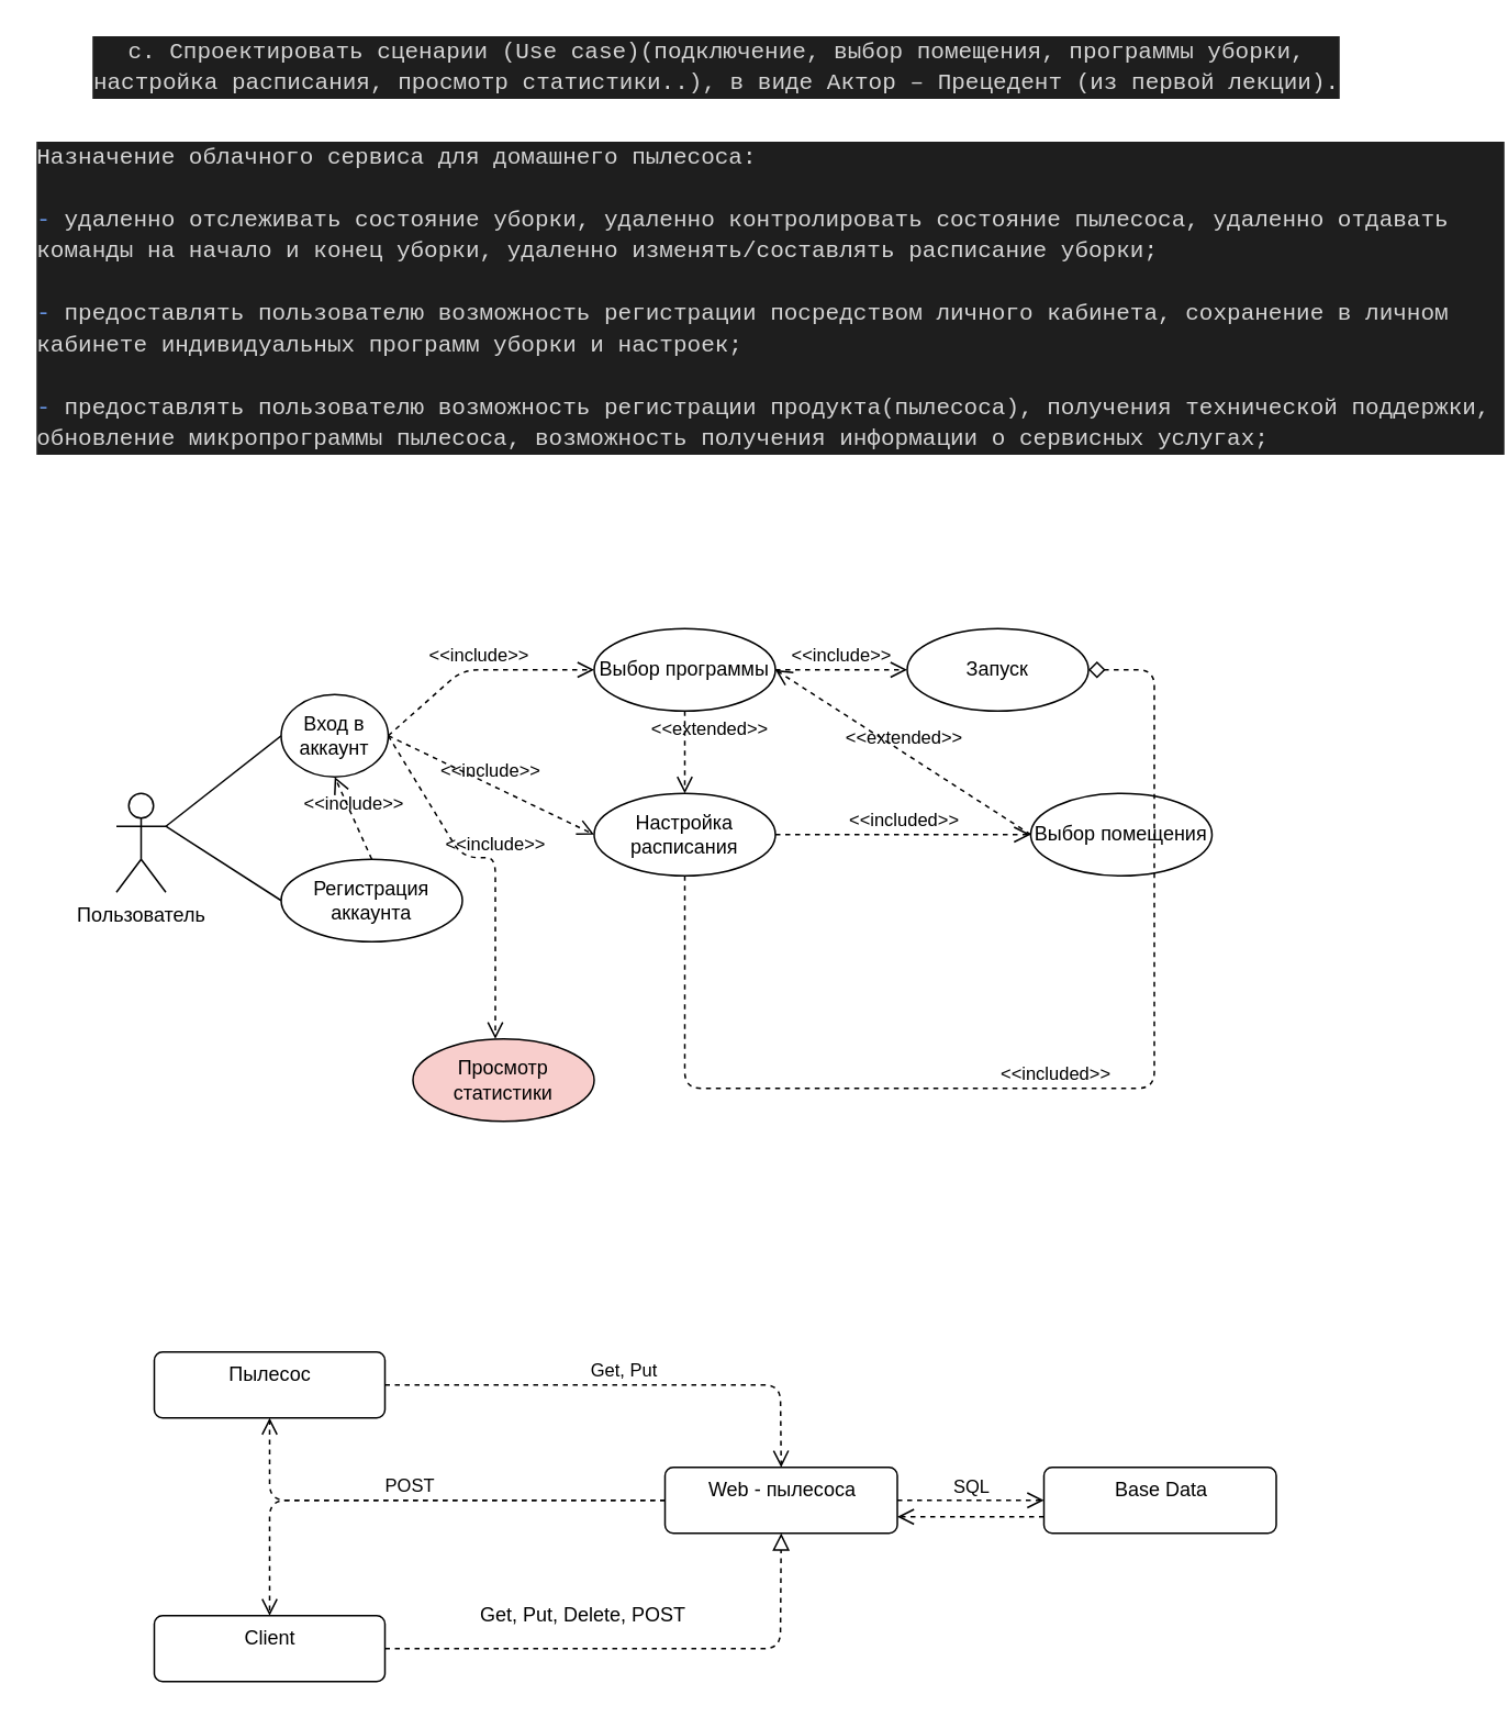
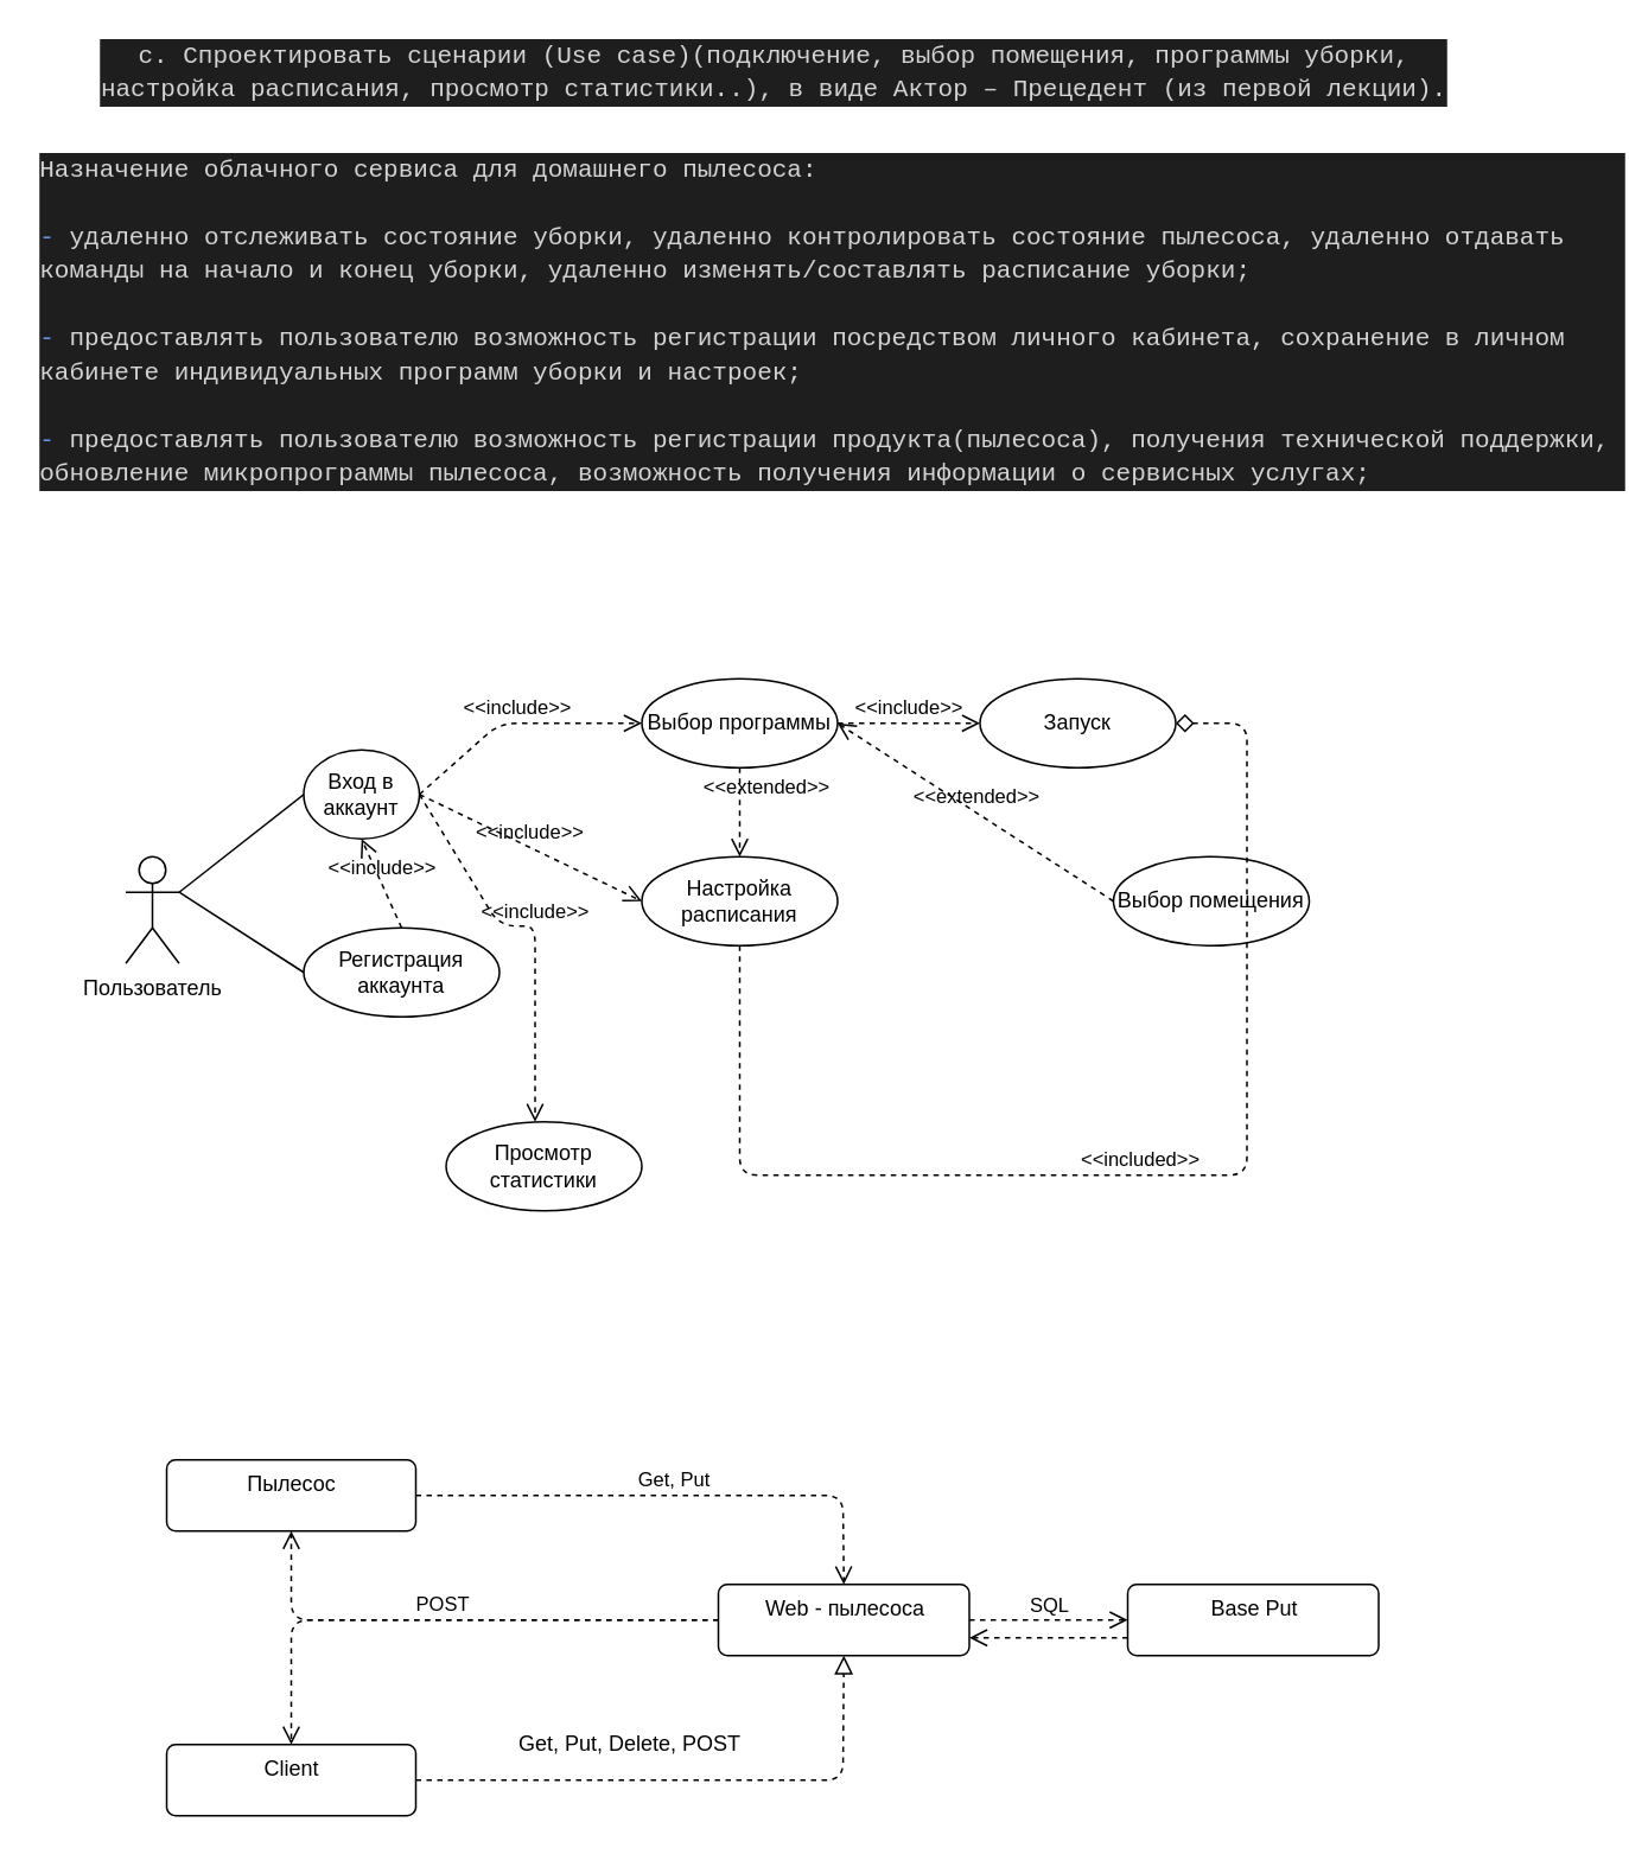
  <mxCell id="0" />
  <mxCell id="1" parent="0" />
  <mxCell id="2" value="&lt;div style=&quot;color: rgb(212 , 212 , 212) ; background-color: rgb(30 , 30 , 30) ; font-family: &amp;#34;consolas&amp;#34; , &amp;#34;courier new&amp;#34; , monospace ; font-size: 14px ; line-height: 19px&quot;&gt;&lt;div&gt;c. Спроектировать сценарии (Use case)(подключение, выбор помещения, программы уборки, &lt;/div&gt;&lt;div&gt;настройка расписания, просмотр статистики..), в виде Актор – Прецедент (из первой лекции).&lt;/div&gt;&lt;/div&gt;" style="text;html=1;align=center;verticalAlign=middle;resizable=0;points=[];autosize=1;strokeColor=none;fillColor=none;" parent="1" vertex="1"><mxGeometry x="79" width="710" height="40" as="geometry" y="20" /></mxCell>
  <mxCell id="3" value="Пользователь" style="shape=umlActor;verticalLabelPosition=bottom;verticalAlign=top;html=1;" parent="1" vertex="1"><mxGeometry x="70" y="481" width="30" height="60" as="geometry" /></mxCell>
  <mxCell id="4" value="Запуск" style="ellipse;whiteSpace=wrap;html=1;" parent="1" vertex="1"><mxGeometry x="550" y="381" width="110" height="50" as="geometry" /></mxCell>
  <mxCell id="5" value="Выбор программы" style="ellipse;whiteSpace=wrap;html=1;" parent="1" vertex="1"><mxGeometry x="360" y="381" width="110" height="50" as="geometry" /></mxCell>
  <mxCell id="6" value="Выбор помещения" style="ellipse;whiteSpace=wrap;html=1;" parent="1" vertex="1"><mxGeometry x="625" y="481" width="110" height="50" as="geometry" /></mxCell>
  <mxCell id="7" value="Настройка расписания" style="ellipse;whiteSpace=wrap;html=1;" parent="1" vertex="1"><mxGeometry x="360" y="481" width="110" height="50" as="geometry" /></mxCell>
- <mxCell id="8" value="Просмотр статистики" style="ellipse;whiteSpace=wrap;html=1;fillColor=#f8cecc;" parent="1" vertex="1"><mxGeometry x="250" y="630" width="110" height="50" as="geometry" /></mxCell>
+ <mxCell id="8" value="Просмотр статистики" style="ellipse;whiteSpace=wrap;html=1;" parent="1" vertex="1"><mxGeometry x="250" y="630" width="110" height="50" as="geometry" /></mxCell>
  <mxCell id="9" value="Регистрация аккаунта" style="ellipse;whiteSpace=wrap;html=1;" parent="1" vertex="1"><mxGeometry x="170" y="521" width="110" height="50" as="geometry" /></mxCell>
  <mxCell id="10" value="Вход в аккаунт" style="ellipse;whiteSpace=wrap;html=1;" parent="1" vertex="1"><mxGeometry x="170" y="421" width="65" height="50" as="geometry" /></mxCell>
  <mxCell id="11" value="" style="endArrow=none;html=1;exitX=1;exitY=0.333;exitDx=0;exitDy=0;exitPerimeter=0;entryX=0;entryY=0.5;entryDx=0;entryDy=0;" parent="1" source="3" target="9" edge="1"><mxGeometry width="50" height="50" relative="1" as="geometry"><mxPoint x="370" y="471" as="sourcePoint" /><mxPoint x="420" y="421" as="targetPoint" /></mxGeometry></mxCell>
  <mxCell id="12" value="" style="endArrow=none;html=1;entryX=0;entryY=0.5;entryDx=0;entryDy=0;" parent="1" target="10" edge="1"><mxGeometry width="50" height="50" relative="1" as="geometry"><mxPoint x="100" y="501" as="sourcePoint" /><mxPoint x="420" y="421" as="targetPoint" /></mxGeometry></mxCell>
  <mxCell id="13" value="&amp;lt;&amp;lt;include&amp;gt;&amp;gt;" style="endArrow=open;startArrow=none;endFill=0;startFill=0;endSize=8;html=1;verticalAlign=bottom;dashed=1;labelBackgroundColor=none;exitX=0.5;exitY=0;exitDx=0;exitDy=0;entryX=0.5;entryY=1;entryDx=0;entryDy=0;" parent="1" source="9" target="10" edge="1"><mxGeometry width="160" relative="1" as="geometry"><mxPoint x="320" y="451" as="sourcePoint" /><mxPoint x="480" y="451" as="targetPoint" /></mxGeometry></mxCell>
  <mxCell id="14" value="&amp;lt;&amp;lt;include&amp;gt;&amp;gt;" style="endArrow=open;startArrow=none;endFill=0;startFill=0;endSize=8;html=1;verticalAlign=bottom;dashed=1;labelBackgroundColor=none;exitX=1;exitY=0.5;exitDx=0;exitDy=0;entryX=0;entryY=0.5;entryDx=0;entryDy=0;" parent="1" source="10" target="5" edge="1"><mxGeometry width="160" relative="1" as="geometry"><mxPoint x="320" y="451" as="sourcePoint" /><mxPoint x="480" y="451" as="targetPoint" /><Array as="points"><mxPoint x="280" y="406" /></Array></mxGeometry></mxCell>
  <mxCell id="15" value="&amp;lt;&amp;lt;include&amp;gt;&amp;gt;" style="endArrow=open;startArrow=none;endFill=0;startFill=0;endSize=8;html=1;verticalAlign=bottom;dashed=1;labelBackgroundColor=none;entryX=0;entryY=0.5;entryDx=0;entryDy=0;exitX=1;exitY=0.5;exitDx=0;exitDy=0;" parent="1" source="5" target="4" edge="1"><mxGeometry width="160" relative="1" as="geometry"><mxPoint x="320" y="451" as="sourcePoint" /><mxPoint x="480" y="451" as="targetPoint" /></mxGeometry></mxCell>
  <mxCell id="16" value="&amp;lt;&amp;lt;include&amp;gt;&amp;gt;" style="endArrow=open;startArrow=none;endFill=0;startFill=0;endSize=8;html=1;verticalAlign=bottom;dashed=1;labelBackgroundColor=none;exitX=1;exitY=0.5;exitDx=0;exitDy=0;entryX=0;entryY=0.5;entryDx=0;entryDy=0;" parent="1" source="10" target="7" edge="1"><mxGeometry width="160" relative="1" as="geometry"><mxPoint x="320" y="451" as="sourcePoint" /><mxPoint x="480" y="451" as="targetPoint" /></mxGeometry></mxCell>
  <mxCell id="17" value="&amp;lt;&amp;lt;include&amp;gt;&amp;gt;" style="endArrow=open;startArrow=none;endFill=0;startFill=0;endSize=8;html=1;verticalAlign=bottom;dashed=1;labelBackgroundColor=none;exitX=1;exitY=0.5;exitDx=0;exitDy=0;" parent="1" source="10" edge="1"><mxGeometry width="160" relative="1" as="geometry"><mxPoint x="320" y="451" as="sourcePoint" /><mxPoint x="300" y="630" as="targetPoint" /><Array as="points"><mxPoint x="280" y="520" /><mxPoint x="300" y="520" /></Array></mxGeometry></mxCell>
  <mxCell id="18" value="&amp;lt;&amp;lt;extended&amp;gt;&amp;gt;" style="endArrow=open;startArrow=none;endFill=0;startFill=0;endSize=8;html=1;verticalAlign=bottom;dashed=1;labelBackgroundColor=none;exitX=0.5;exitY=1;exitDx=0;exitDy=0;entryX=0.5;entryY=0;entryDx=0;entryDy=0;" parent="1" source="5" target="7" edge="1"><mxGeometry x="-0.2" y="15" width="160" relative="1" as="geometry"><mxPoint x="320" y="451" as="sourcePoint" /><mxPoint x="480" y="451" as="targetPoint" /><mxPoint as="offset" /></mxGeometry></mxCell>
  <mxCell id="19" value="&amp;lt;&amp;lt;extended&amp;gt;&amp;gt;" style="endArrow=open;startArrow=none;endFill=0;startFill=0;endSize=8;html=1;verticalAlign=bottom;dashed=1;labelBackgroundColor=none;exitX=0;exitY=0.5;exitDx=0;exitDy=0;entryX=1;entryY=0.5;entryDx=0;entryDy=0;" parent="1" source="6" target="5" edge="1"><mxGeometry width="160" relative="1" as="geometry"><mxPoint x="320" y="451" as="sourcePoint" /><mxPoint x="480" y="451" as="targetPoint" /><Array as="points" /></mxGeometry></mxCell>
- <mxCell id="20" value="&amp;lt;&amp;lt;included&amp;gt;&amp;gt;" style="endArrow=open;startArrow=none;endFill=0;startFill=0;endSize=8;html=1;verticalAlign=bottom;dashed=1;labelBackgroundColor=none;exitX=1;exitY=0.5;exitDx=0;exitDy=0;entryX=0;entryY=0.5;entryDx=0;entryDy=0;" parent="1" source="7" target="6" edge="1"><mxGeometry width="160" relative="1" as="geometry"><mxPoint x="320" y="451" as="sourcePoint" /><mxPoint x="480" y="451" as="targetPoint" /></mxGeometry></mxCell>
  <mxCell id="21" value="&amp;lt;&amp;lt;included&amp;gt;&amp;gt;" style="endArrow=diamond;startArrow=none;endFill=0;startFill=0;endSize=8;html=1;verticalAlign=bottom;dashed=1;labelBackgroundColor=none;exitX=0.5;exitY=1;exitDx=0;exitDy=0;entryX=1;entryY=0.5;entryDx=0;entryDy=0;" parent="1" source="7" target="4" edge="1"><mxGeometry width="160" relative="1" as="geometry"><mxPoint x="320" y="451" as="sourcePoint" /><mxPoint x="530" y="581" as="targetPoint" /><Array as="points"><mxPoint x="415" y="660" /><mxPoint x="700" y="660" /><mxPoint x="700" y="406" /></Array></mxGeometry></mxCell>
  <mxCell id="22" value="&lt;div style=&quot;color: rgb(212 , 212 , 212) ; background-color: rgb(30 , 30 , 30) ; font-family: &amp;#34;consolas&amp;#34; , &amp;#34;courier new&amp;#34; , monospace ; font-size: 14px ; line-height: 19px&quot;&gt;&lt;div&gt;Назначение облачного сервиса для домашнего пылесоса:&lt;/div&gt;&lt;br&gt;&lt;div&gt;&lt;span style=&quot;color: #6796e6&quot;&gt;-&lt;/span&gt; удаленно отслеживать состояние уборки, удаленно контролировать состояние пылесоса, удаленно отдавать&amp;nbsp;&lt;/div&gt;&lt;div&gt;команды на начало и конец уборки, удаленно изменять/составлять расписание уборки;&lt;/div&gt;&lt;br&gt;&lt;div&gt;&lt;span style=&quot;color: #6796e6&quot;&gt;-&lt;/span&gt; предоставлять пользователю возможность регистрации посредством личного кабинета, сохранение в личном&amp;nbsp;&lt;/div&gt;&lt;div&gt;кабинете индивидуальных программ уборки и настроек;&lt;/div&gt;&lt;br&gt;&lt;div&gt;&lt;span style=&quot;color: #6796e6&quot;&gt;-&lt;/span&gt; предоставлять пользователю возможность регистрации продукта(пылесоса), получения технической поддержки,&amp;nbsp;&lt;/div&gt;&lt;div&gt;обновление микропрограммы пылесоса, возможность получения информации о сервисных услугах;&lt;/div&gt;&lt;/div&gt;" style="text;html=1;align=left;verticalAlign=middle;resizable=0;points=[];autosize=1;strokeColor=none;fillColor=none;" parent="1" vertex="1"><mxGeometry y="80" width="830" height="200" as="geometry" x="20" /></mxCell>
  <mxCell id="23" value="Client" style="html=1;align=center;verticalAlign=top;rounded=1;absoluteArcSize=1;arcSize=10;dashed=0;" parent="1" vertex="1"><mxGeometry x="93" y="980" width="140" height="40" as="geometry" /></mxCell>
  <mxCell id="24" value="Пылесос" style="html=1;align=center;verticalAlign=top;rounded=1;absoluteArcSize=1;arcSize=10;dashed=0;" parent="1" vertex="1"><mxGeometry x="93" y="820" width="140" height="40" as="geometry" /></mxCell>
  <mxCell id="25" value="Web - пылесоса" style="html=1;align=center;verticalAlign=top;rounded=1;absoluteArcSize=1;arcSize=10;dashed=0;" parent="1" vertex="1"><mxGeometry x="403" y="890" width="141" height="40" as="geometry" /></mxCell>
  <mxCell id="26" value="" style="endArrow=block;startArrow=none;endFill=0;startFill=0;endSize=8;html=1;verticalAlign=bottom;dashed=1;labelBackgroundColor=none;exitX=1;exitY=0.5;exitDx=0;exitDy=0;entryX=0.5;entryY=1;entryDx=0;entryDy=0;" parent="1" source="23" target="25" edge="1"><mxGeometry width="160" relative="1" as="geometry"><mxPoint x="83" y="930" as="sourcePoint" /><mxPoint x="243" y="930" as="targetPoint" /><Array as="points"><mxPoint x="473" y="1000" /></Array></mxGeometry></mxCell>
  <mxCell id="27" value="Get, Put, Delete, POST" style="text;html=1;align=center;verticalAlign=middle;resizable=0;points=[];autosize=1;strokeColor=none;fillColor=none;" parent="1" vertex="1"><mxGeometry x="283" y="970" width="140" height="20" as="geometry" /></mxCell>
  <mxCell id="28" value="Get, Put" style="endArrow=open;startArrow=none;endFill=0;startFill=0;endSize=8;html=1;verticalAlign=bottom;dashed=1;labelBackgroundColor=none;exitX=1;exitY=0.5;exitDx=0;exitDy=0;entryX=0.5;entryY=0;entryDx=0;entryDy=0;" parent="1" source="24" target="25" edge="1"><mxGeometry width="160" relative="1" as="geometry"><mxPoint x="83" y="930" as="sourcePoint" /><mxPoint x="243" y="930" as="targetPoint" /><Array as="points"><mxPoint x="473" y="840" /></Array></mxGeometry></mxCell>
  <mxCell id="29" value="" style="endArrow=open;startArrow=none;endFill=0;startFill=0;endSize=8;html=1;verticalAlign=bottom;dashed=1;labelBackgroundColor=none;exitX=0;exitY=0.5;exitDx=0;exitDy=0;entryX=0.5;entryY=1;entryDx=0;entryDy=0;" parent="1" source="25" target="24" edge="1"><mxGeometry width="160" relative="1" as="geometry"><mxPoint x="83" y="930" as="sourcePoint" /><mxPoint x="243" y="930" as="targetPoint" /><Array as="points"><mxPoint x="163" y="910" /></Array></mxGeometry></mxCell>
  <mxCell id="30" value="POST" style="endArrow=open;startArrow=none;endFill=0;startFill=0;endSize=8;html=1;verticalAlign=bottom;dashed=1;labelBackgroundColor=none;exitX=0;exitY=0.5;exitDx=0;exitDy=0;entryX=0.5;entryY=0;entryDx=0;entryDy=0;" parent="1" source="25" target="23" edge="1"><mxGeometry width="160" relative="1" as="geometry"><mxPoint x="83" y="930" as="sourcePoint" /><mxPoint x="243" y="930" as="targetPoint" /><Array as="points"><mxPoint x="163" y="910" /></Array></mxGeometry></mxCell>
- <mxCell id="31" value="Base Data" style="html=1;align=center;verticalAlign=top;rounded=1;absoluteArcSize=1;arcSize=10;dashed=0;" parent="1" vertex="1"><mxGeometry x="633" y="890" width="141" height="40" as="geometry" /></mxCell>
+ <mxCell id="31" value="Base Put" style="html=1;align=center;verticalAlign=top;rounded=1;absoluteArcSize=1;arcSize=10;dashed=0;" parent="1" vertex="1"><mxGeometry x="633" y="890" width="141" height="40" as="geometry" /></mxCell>
  <mxCell id="32" value="" style="endArrow=open;startArrow=none;endFill=0;startFill=0;endSize=8;html=1;verticalAlign=bottom;dashed=1;labelBackgroundColor=none;exitX=1;exitY=0.5;exitDx=0;exitDy=0;entryX=0;entryY=0.5;entryDx=0;entryDy=0;" parent="1" source="25" target="31" edge="1"><mxGeometry width="160" relative="1" as="geometry"><mxPoint x="263" y="930" as="sourcePoint" /><mxPoint x="423" y="930" as="targetPoint" /></mxGeometry></mxCell>
  <mxCell id="33" value="SQL" style="edgeLabel;html=1;align=center;verticalAlign=middle;resizable=0;points=[];" parent="32" vertex="1" connectable="0"><mxGeometry x="0.348" y="1" relative="1" as="geometry"><mxPoint x="-16" y="-8" as="offset" /></mxGeometry></mxCell>
  <mxCell id="34" value="" style="endArrow=open;startArrow=none;endFill=0;startFill=0;endSize=8;html=1;verticalAlign=bottom;dashed=1;labelBackgroundColor=none;exitX=0;exitY=0.75;exitDx=0;exitDy=0;entryX=1;entryY=0.75;entryDx=0;entryDy=0;" parent="1" source="31" target="25" edge="1"><mxGeometry width="160" relative="1" as="geometry"><mxPoint x="263" y="930" as="sourcePoint" /><mxPoint x="423" y="930" as="targetPoint" /></mxGeometry></mxCell>
